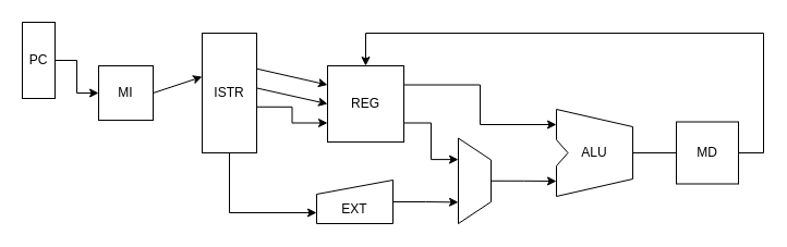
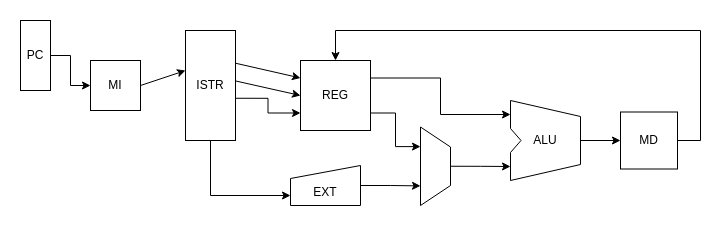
  <mxCell id="0" />
  <mxCell id="1" parent="0" />
  <mxCell id="2" style="edgeStyle=orthogonalEdgeStyle;rounded=0;html=1;exitX=0.5;exitY=0;exitDx=0;exitDy=0;entryX=0;entryY=0.5;entryDx=0;entryDy=0;startArrow=none;startFill=0;endArrow=classic;endFill=1;fontSize=12;" parent="1" source="3" target="5" edge="1"><mxGeometry relative="1" as="geometry" /></mxCell>
  <mxCell id="3" value="PC" style="rounded=0;whiteSpace=wrap;html=1;direction=south;fontSize=12;" parent="1" vertex="1"><mxGeometry x="20" y="20" width="30" height="70" as="geometry" /></mxCell>
  <mxCell id="4" style="edgeStyle=none;rounded=0;html=1;exitX=1;exitY=0.5;exitDx=0;exitDy=0;entryX=0.364;entryY=1;entryDx=0;entryDy=0;sourcePerimeterSpacing=-2;targetPerimeterSpacing=2;entryPerimeter=0;fontSize=12;" parent="1" source="5" target="15" edge="1"><mxGeometry relative="1" as="geometry" /></mxCell>
  <mxCell id="5" value="MI" style="whiteSpace=wrap;html=1;aspect=fixed;fontSize=12;" parent="1" vertex="1"><mxGeometry x="90" y="60" width="50" height="50" as="geometry" /></mxCell>
  <mxCell id="6" style="edgeStyle=orthogonalEdgeStyle;html=1;exitX=1;exitY=0.25;exitDx=0;exitDy=0;entryX=0;entryY=0.175;entryDx=0;entryDy=0;entryPerimeter=0;rounded=0;fontSize=12;" parent="1" source="9" target="17" edge="1"><mxGeometry relative="1" as="geometry"><mxPoint x="410" y="95" as="targetPoint" /></mxGeometry></mxCell>
  <mxCell id="7" style="edgeStyle=orthogonalEdgeStyle;html=1;exitX=1;exitY=0.75;exitDx=0;exitDy=0;entryX=0.25;entryY=1;entryDx=0;entryDy=0;rounded=0;" parent="1" source="9" target="21" edge="1"><mxGeometry relative="1" as="geometry"><mxPoint x="410" y="160.25" as="targetPoint" /></mxGeometry></mxCell>
  <mxCell id="8" style="edgeStyle=orthogonalEdgeStyle;rounded=0;html=1;exitX=0;exitY=0.75;exitDx=0;exitDy=0;entryX=0.616;entryY=-0.007;entryDx=0;entryDy=0;entryPerimeter=0;startArrow=classic;startFill=1;endArrow=none;endFill=0;" parent="1" source="9" target="15" edge="1"><mxGeometry relative="1" as="geometry" /></mxCell>
  <mxCell id="9" value="REG" style="whiteSpace=wrap;html=1;aspect=fixed;fontSize=12;" parent="1" vertex="1"><mxGeometry x="300" y="60" width="70" height="70" as="geometry" /></mxCell>
  <mxCell id="10" style="edgeStyle=orthogonalEdgeStyle;html=1;exitX=1;exitY=0.5;exitDx=0;exitDy=0;entryX=0.75;entryY=1;entryDx=0;entryDy=0;rounded=0;fontSize=12;" parent="1" source="11" target="21" edge="1"><mxGeometry relative="1" as="geometry"><mxPoint x="410" y="194.75" as="targetPoint" /></mxGeometry></mxCell>
  <mxCell id="11" value="EXT" style="shape=manualInput;whiteSpace=wrap;html=1;size=13;verticalAlign=middle;labelPosition=center;verticalLabelPosition=middle;align=center;spacingBottom=-5;spacingTop=9;fontSize=12;" parent="1" vertex="1"><mxGeometry x="290" y="165" width="70" height="40" as="geometry" /></mxCell>
  <mxCell id="12" style="edgeStyle=none;rounded=0;html=1;exitX=0.297;exitY=0.004;exitDx=0;exitDy=0;entryX=0;entryY=0.25;entryDx=0;entryDy=0;sourcePerimeterSpacing=-2;targetPerimeterSpacing=2;exitPerimeter=0;fontSize=12;" parent="1" source="15" target="9" edge="1"><mxGeometry relative="1" as="geometry" /></mxCell>
  <mxCell id="13" style="edgeStyle=none;rounded=0;html=1;exitX=0.457;exitY=0.015;exitDx=0;exitDy=0;sourcePerimeterSpacing=-2;targetPerimeterSpacing=2;exitPerimeter=0;entryX=0;entryY=0.5;entryDx=0;entryDy=0;fontSize=12;" parent="1" source="15" target="9" edge="1"><mxGeometry relative="1" as="geometry"><mxPoint x="210" y="95" as="targetPoint" /><Array as="points" /></mxGeometry></mxCell>
  <mxCell id="14" style="edgeStyle=orthogonalEdgeStyle;rounded=0;html=1;exitX=1;exitY=0.5;exitDx=0;exitDy=0;entryX=0;entryY=0.75;entryDx=0;entryDy=0;startArrow=none;startFill=0;endArrow=classic;endFill=1;" parent="1" source="15" target="11" edge="1"><mxGeometry relative="1" as="geometry" /></mxCell>
  <mxCell id="15" value="ISTR" style="rounded=0;whiteSpace=wrap;html=1;direction=south;fontSize=12;" parent="1" vertex="1"><mxGeometry x="185" y="30" width="50" height="110" as="geometry" /></mxCell>
- <mxCell id="16" style="edgeStyle=orthogonalEdgeStyle;rounded=0;html=1;exitX=1;exitY=0.5;exitDx=0;exitDy=0;exitPerimeter=0;startArrow=none;startFill=0;endArrow=none;endFill=1;entryX=0;entryY=0.5;entryDx=0;entryDy=0;fontSize=12;" parent="1" source="17" target="19" edge="1"><mxGeometry relative="1" as="geometry"><mxPoint x="540" y="155.2" as="targetPoint" /></mxGeometry></mxCell>
+ <mxCell id="16" style="edgeStyle=orthogonalEdgeStyle;rounded=0;html=1;exitX=1;exitY=0.5;exitDx=0;exitDy=0;exitPerimeter=0;startArrow=none;startFill=0;endArrow=classic;endFill=1;entryX=0;entryY=0.5;entryDx=0;entryDy=0;fontSize=12;" parent="1" source="17" target="19" edge="1"><mxGeometry relative="1" as="geometry"><mxPoint x="540" y="155.2" as="targetPoint" /></mxGeometry></mxCell>
  <mxCell id="17" value="ALU" style="shape=stencil(rZTdDoIgGIavhtOmMKvTRnXUaRdAislUcEh/dx+CtvzBFbU5t+995eEFPgEI1xmpKIABJyUFaAsg3ByO+q2lm63DILB1NqhJXdFYWfFKJCOnglqnVlLk9MYS1Y5hPKOSqcZFOxBs9DfNg/CJxPlZigtPekZnV6QhjIzOLsW1yX63k7SxHr0KwP0MoGD8DfBaWYv4B2PtwegTXkR/xDLyWEjUQ0Q/h0AeIb44UoS1PuoXozqaDOFUSDrTfSkrCtvKM7M6WnQ6Tuc5qWaYIxbCseBc/3JM8HoSq31NJowr5xYuwtXsOXwGWUMPSDiAOBBmC8YrNbK9rYzwBA==);whiteSpace=wrap;html=1;fontSize=12;" parent="1" vertex="1"><mxGeometry x="510" y="100" width="70" height="80" as="geometry" /></mxCell>
  <mxCell id="18" style="edgeStyle=orthogonalEdgeStyle;rounded=0;html=1;exitX=1;exitY=0.5;exitDx=0;exitDy=0;entryX=0.5;entryY=0;entryDx=0;entryDy=0;fontSize=12;" parent="1" source="19" target="9" edge="1"><mxGeometry relative="1" as="geometry"><Array as="points"><mxPoint x="700" y="140" /><mxPoint x="700" y="30" /><mxPoint x="335" y="30" /></Array></mxGeometry></mxCell>
  <mxCell id="19" value="MD" style="whiteSpace=wrap;html=1;aspect=fixed;fontSize=12;" parent="1" vertex="1"><mxGeometry x="620" y="111.5" width="57" height="57" as="geometry" /></mxCell>
  <mxCell id="20" style="edgeStyle=orthogonalEdgeStyle;rounded=0;html=1;exitX=0.5;exitY=0;exitDx=0;exitDy=0;entryX=0;entryY=0.825;entryDx=0;entryDy=0;entryPerimeter=0;" parent="1" source="21" target="17" edge="1"><mxGeometry relative="1" as="geometry" /></mxCell>
  <mxCell id="21" value="" style="shape=trapezoid;perimeter=trapezoidPerimeter;whiteSpace=wrap;html=1;fixedSize=1;direction=south;" parent="1" vertex="1"><mxGeometry x="420" y="126.5" width="30" height="78.5" as="geometry" /></mxCell>
